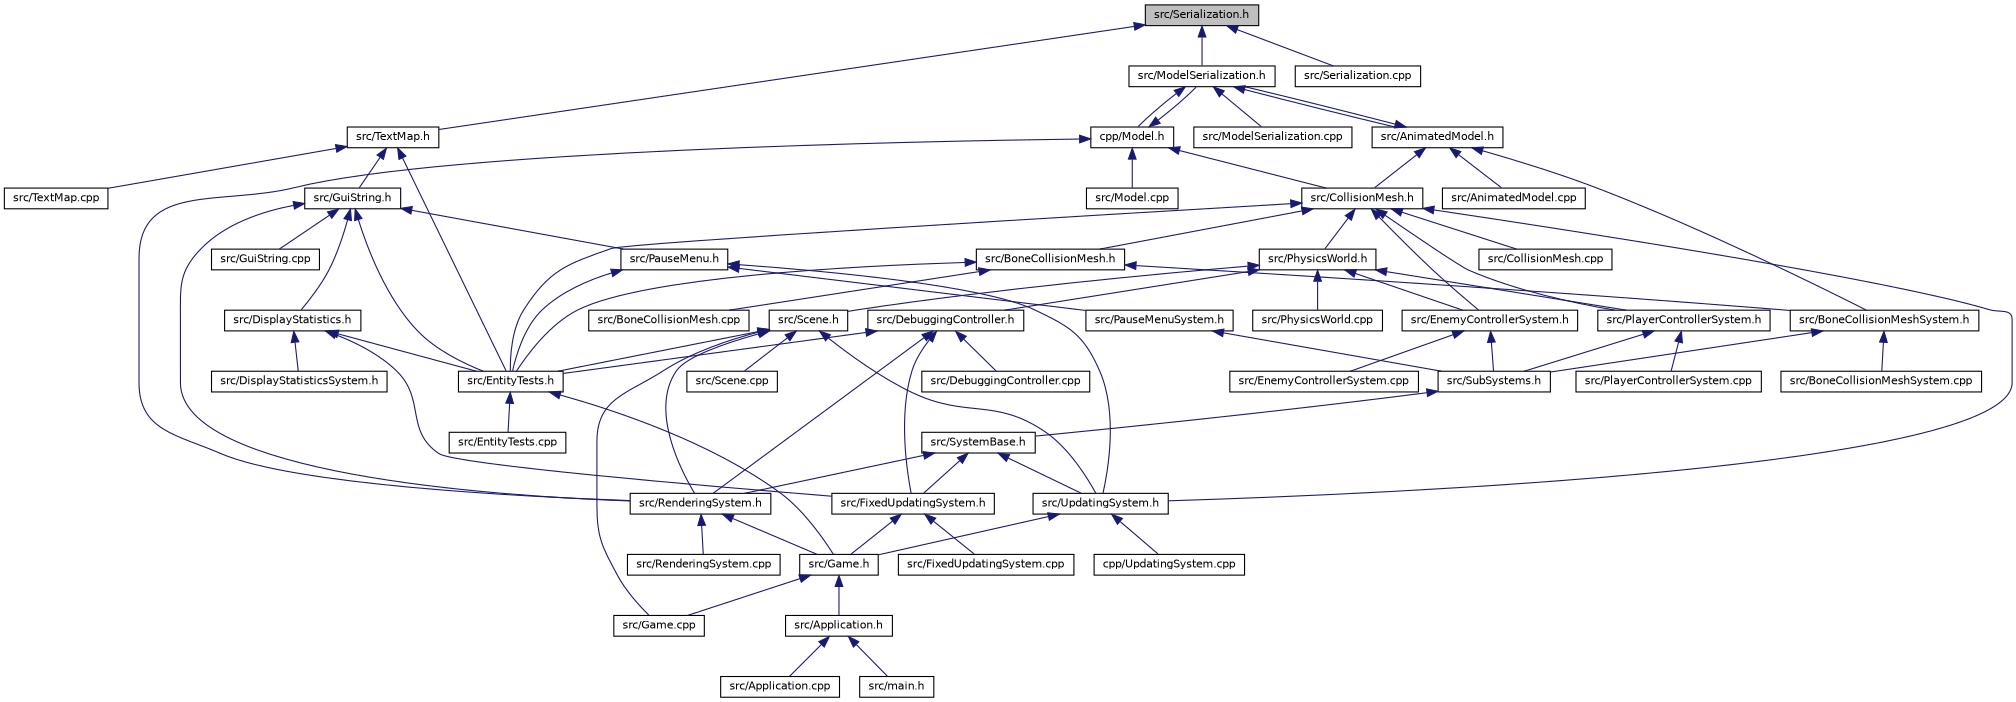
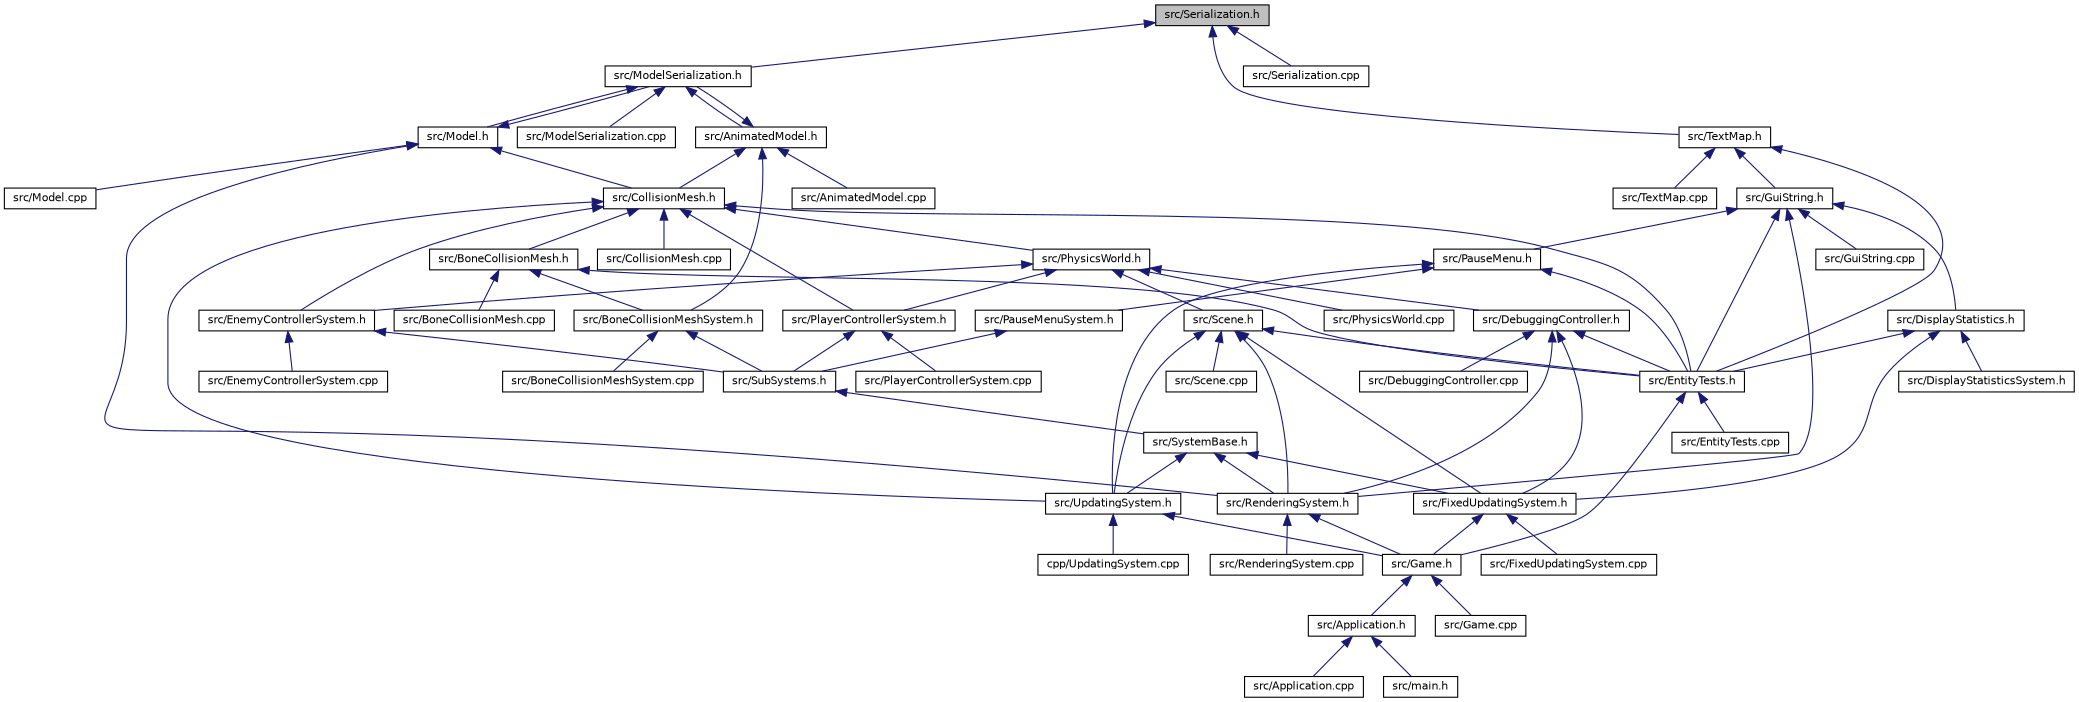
  digraph {
    node [color=black fillcolor=white fontname=Helvetica fontsize=10 shape=record style=filled]
    edge [color=midnightblue dir=back fontname=Helvetica fontsize=10 labelfontname=Helvetica labelfontsize=10 style=solid]
    n1 [fillcolor=grey75 fontcolor=black height=0.2 label="src/Serialization.h" width=0.4]
    n2 [height=0.2 label="src/ModelSerialization.h" width=0.4]
    n3 [height=0.2 label="src/TextMap.h" width=0.4]
    n4 [height=0.2 label="src/Serialization.cpp" width=0.4]
    n5 [height=0.2 label="src/AnimatedModel.h" width=0.4]
-   n6 [height=0.2 label="cpp/Model.h" width=0.4]
+   n6 [height=0.2 label="src/Model.h" width=0.4]
    n7 [height=0.2 label="src/ModelSerialization.cpp" width=0.4]
    n8 [height=0.2 label="src/EntityTests.h" width=0.4]
    n9 [height=0.2 label="src/GuiString.h" width=0.4]
    n10 [height=0.2 label="src/TextMap.cpp" width=0.4]
    n11 [height=0.2 label="src/AnimatedModel.cpp" width=0.4]
    n12 [height=0.2 label="src/BoneCollisionMeshSystem.h" width=0.4]
    n13 [height=0.2 label="src/CollisionMesh.h" width=0.4]
    n14 [height=0.2 label="src/RenderingSystem.h" width=0.4]
    n15 [height=0.2 label="src/Model.cpp" width=0.4]
    n16 [height=0.2 label="src/BoneCollisionMesh.h" width=0.4]
    n17 [height=0.2 label="src/BoneCollisionMesh.cpp" width=0.4]
    n18 [height=0.2 label="src/SubSystems.h" width=0.4]
    n19 [height=0.2 label="src/BoneCollisionMeshSystem.cpp" width=0.4]
    n20 [height=0.2 label="src/UpdatingSystem.h" width=0.4]
    n21 [height=0.2 label="src/PhysicsWorld.h" width=0.4]
    n22 [height=0.2 label="src/EnemyControllerSystem.h" width=0.4]
    n23 [height=0.2 label="src/PlayerControllerSystem.h" width=0.4]
    n24 [height=0.2 label="src/CollisionMesh.cpp" width=0.4]
    n25 [height=0.2 label="src/Game.h" width=0.4]
    n26 [height=0.2 label="src/EntityTests.cpp" width=0.4]
    n27 [height=0.2 label="src/Application.h" width=0.4]
    n28 [height=0.2 label="src/Game.cpp" width=0.4]
    n29 [height=0.2 label="src/Application.cpp" width=0.4]
    n30 [height=0.2 label="src/main.h" width=0.4]
    n31 [height=0.2 label="src/SystemBase.h" width=0.4]
    n32 [height=0.2 label="src/FixedUpdatingSystem.h" width=0.4]
    n33 [height=0.2 label="src/FixedUpdatingSystem.cpp" width=0.4]
    n34 [height=0.2 label="src/RenderingSystem.cpp" width=0.4]
    n35 [height=0.2 label="cpp/UpdatingSystem.cpp" width=0.4]
    n36 [height=0.2 label="src/DebuggingController.h" width=0.4]
    n37 [height=0.2 label="src/Scene.h" width=0.4]
    n38 [height=0.2 label="src/PhysicsWorld.cpp" width=0.4]
    n39 [height=0.2 label="src/EnemyControllerSystem.cpp" width=0.4]
    n40 [height=0.2 label="src/PlayerControllerSystem.cpp" width=0.4]
    n41 [height=0.2 label="src/DebuggingController.cpp" width=0.4]
    n42 [height=0.2 label="src/Scene.cpp" width=0.4]
    n43 [height=0.2 label="src/DisplayStatistics.h" width=0.4]
    n44 [height=0.2 label="src/PauseMenu.h" width=0.4]
    n45 [height=0.2 label="src/GuiString.cpp" width=0.4]
    n46 [height=0.2 label="src/DisplayStatisticsSystem.h" width=0.4]
    n47 [height=0.2 label="src/PauseMenuSystem.h" width=0.4]
    n1 -> n2
    n1 -> n3
    n1 -> n4
    n2 -> n5
    n2 -> n6
    n2 -> n7
    n3 -> n8
    n3 -> n9
    n3 -> n10
    n5 -> n2
    n5 -> n11
    n5 -> n12
    n5 -> n13
    n6 -> n2
    n6 -> n13
    n6 -> n14
    n6 -> n15
    n8 -> n25
    n8 -> n26
    n9 -> n8
    n9 -> n14
    n9 -> n43
    n9 -> n44
    n9 -> n45
    n12 -> n18
    n12 -> n19
    n13 -> n8
    n13 -> n16
    n13 -> n20
    n13 -> n21
    n13 -> n22
    n13 -> n23
    n13 -> n24
    n14 -> n25
    n14 -> n34
    n16 -> n8
    n16 -> n12
    n16 -> n17
    n18 -> n31
    n20 -> n25
    n20 -> n35
    n21 -> n22
    n21 -> n23
    n21 -> n36
    n21 -> n37
    n21 -> n38
    n22 -> n18
    n22 -> n39
    n23 -> n18
    n23 -> n40
    n25 -> n27
    n25 -> n28
    n27 -> n29
    n27 -> n30
    n31 -> n14
    n31 -> n20
    n31 -> n32
    n32 -> n25
    n32 -> n33
    n36 -> n8
    n36 -> n14
    n36 -> n32
    n36 -> n41
    n37 -> n8
    n37 -> n14
    n37 -> n20
-   n37 -> n28
+   n37 -> n32
    n37 -> n42
    n43 -> n8
    n43 -> n32
    n43 -> n46
    n44 -> n8
    n44 -> n20
    n44 -> n47
    n47 -> n18
  }
